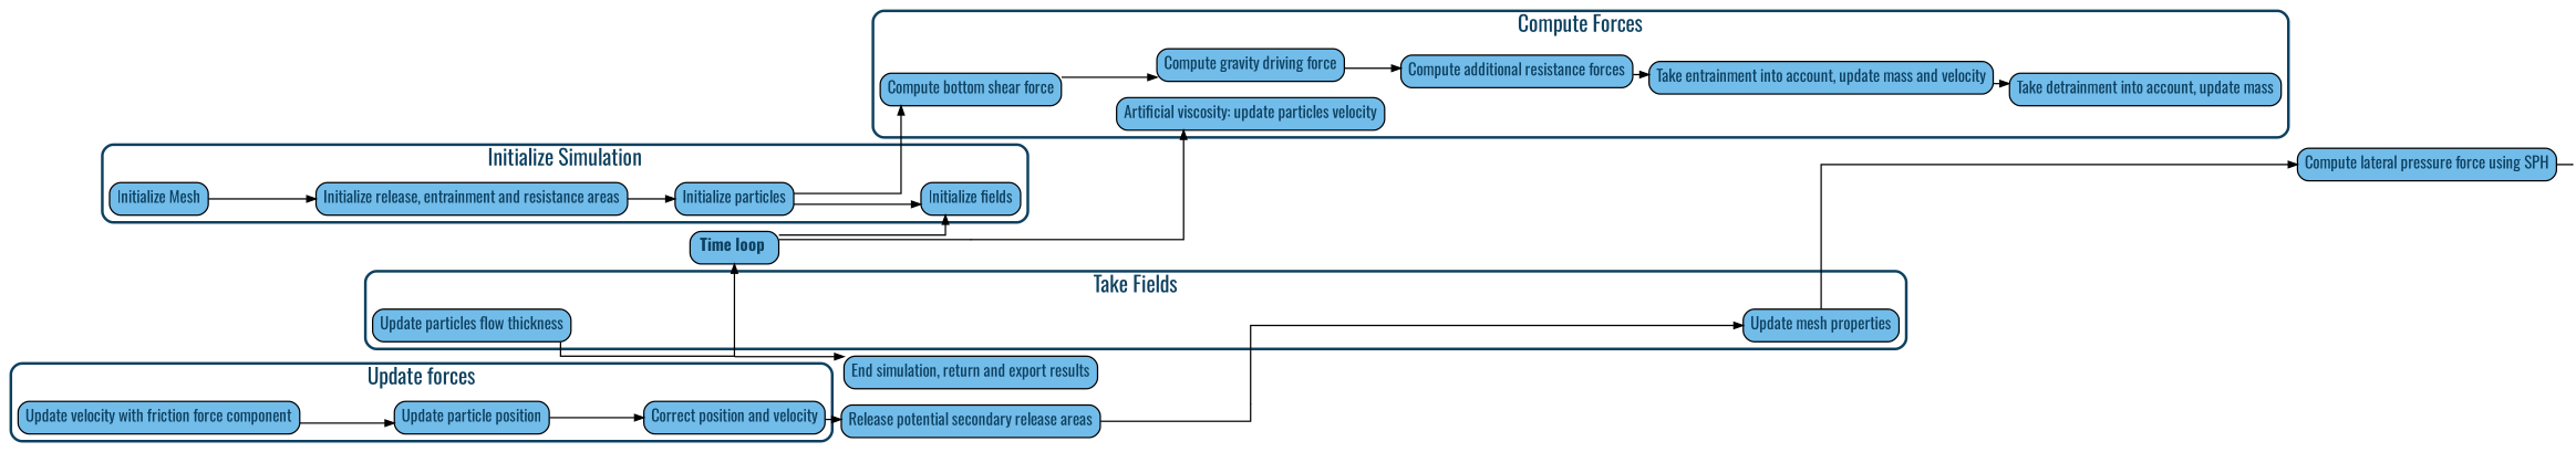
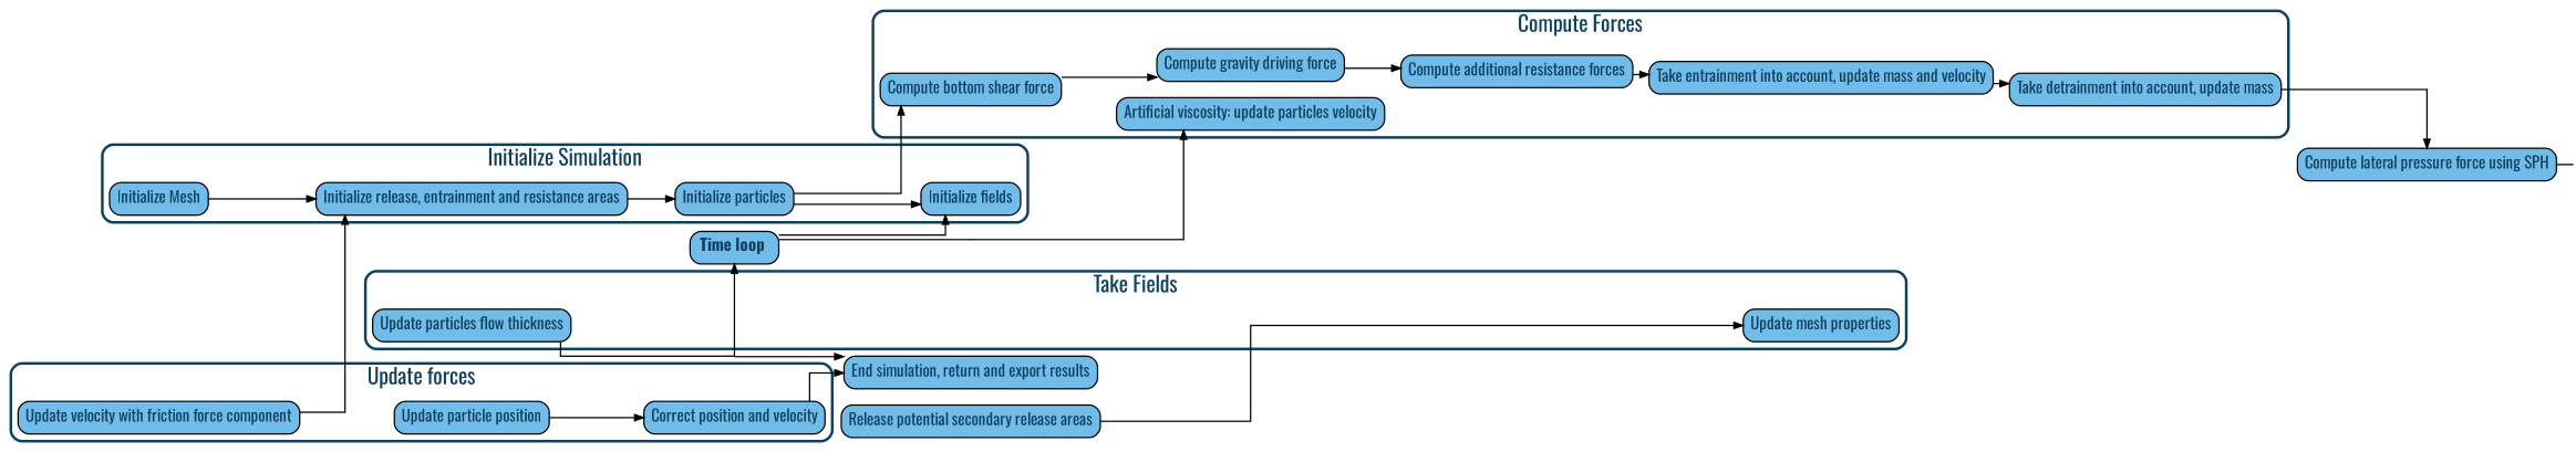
  digraph {
    compound=true
    fontcolor="#0E4160"
    fontname=Oswald
    fontsize=24
    newrank=true
    rankdir=LR
    ranksep=0.25
    splines=ortho
    node [fillcolor="#51ADE5cf" fontcolor="#0E4160" fontname=Oswald fontsize=18 penwidth=1.5 shape=box style="rounded,filled"]
    edge [fontname=Oswald fontsize=14 penwidth=1.5 weight=10]
    n1 [label="Initialize Mesh"]
    n2 [label="Initialize release, entrainment and resistance areas"]
    n3 [label="Initialize particles"]
    n4 [label="Initialize fields"]
    n5 [label="Artificial viscosity: update particles velocity"]
    n6 [label="Compute bottom shear force"]
    n7 [label="Compute gravity driving force"]
    n8 [label="Compute additional resistance forces"]
    n9 [label="Take entrainment into account, update mass and velocity"]
    n10 [label="Take detrainment into account, update mass"]
    n11 [label="Update velocity with friction force component"]
    n12 [label="Update particle position"]
    n13 [label="Correct position and velocity"]
    n14 [label="Update mesh properties"]
    n15 [label="Update particles flow thickness"]
    n16 [label="Compute lateral pressure force using SPH" title="Go to: Add lateral pressure force"]
    n17 [label="Release potential secondary release areas"]
    endTimeLoop [shape=point width=0]
    n19 [label=<     <table border="0" cellborder="0" cellspacing="1">      <tr><td align="left"><b>Time loop </b></td></tr>     </table>>]
    intermediate0 [shape=point width=0]
    n21 [label="End simulation, return and export results"]
    intermediate1 [shape=point width=0]
    intermediate2 [shape=point width=0]
    subgraph cluster_1 {
      color="#0E4160"
      label="Initialize Simulation"
      penwidth=3
      style=rounded
      n1
      n2
      n3
      n4
    }
    subgraph cluster_2 {
      color="#0E4160"
      label="Compute Forces"
      penwidth=3
      style=rounded
      n5
      n6
      n7
      n8
      n9
      n10
    }
    subgraph cluster_3 {
      color="#0E4160"
      label="Update forces"
      penwidth=3
      style=rounded
      n11
      n12
      n13
    }
    subgraph cluster_4 {
      color="#0E4160"
      label="Take Fields"
      penwidth=3
      style=rounded
      n14
      n15
    }
    n1 -> n2
    n2 -> n3
    n3 -> n4
    n3 -> n6
    n6 -> n7
    n7 -> n8
    n8 -> n9
    n9 -> n10
-   n14 -> n16
-   n11 -> n12
+   n10 -> n16
+   n11 -> n2
    n12 -> n13
-   n13 -> n17
+   n13 -> n21
    n15 -> endTimeLoop [arrowhead=none]
    n16 -> intermediate1 [arrowhead=none]
    n17 -> intermediate2 [arrowhead=none]
    endTimeLoop -> n19 [constraint=false weight=1]
    endTimeLoop -> n21
    n19 -> n4
    n19 -> intermediate0 [arrowhead=none]
    intermediate0 -> n5
    intermediate2 -> n14
  }
